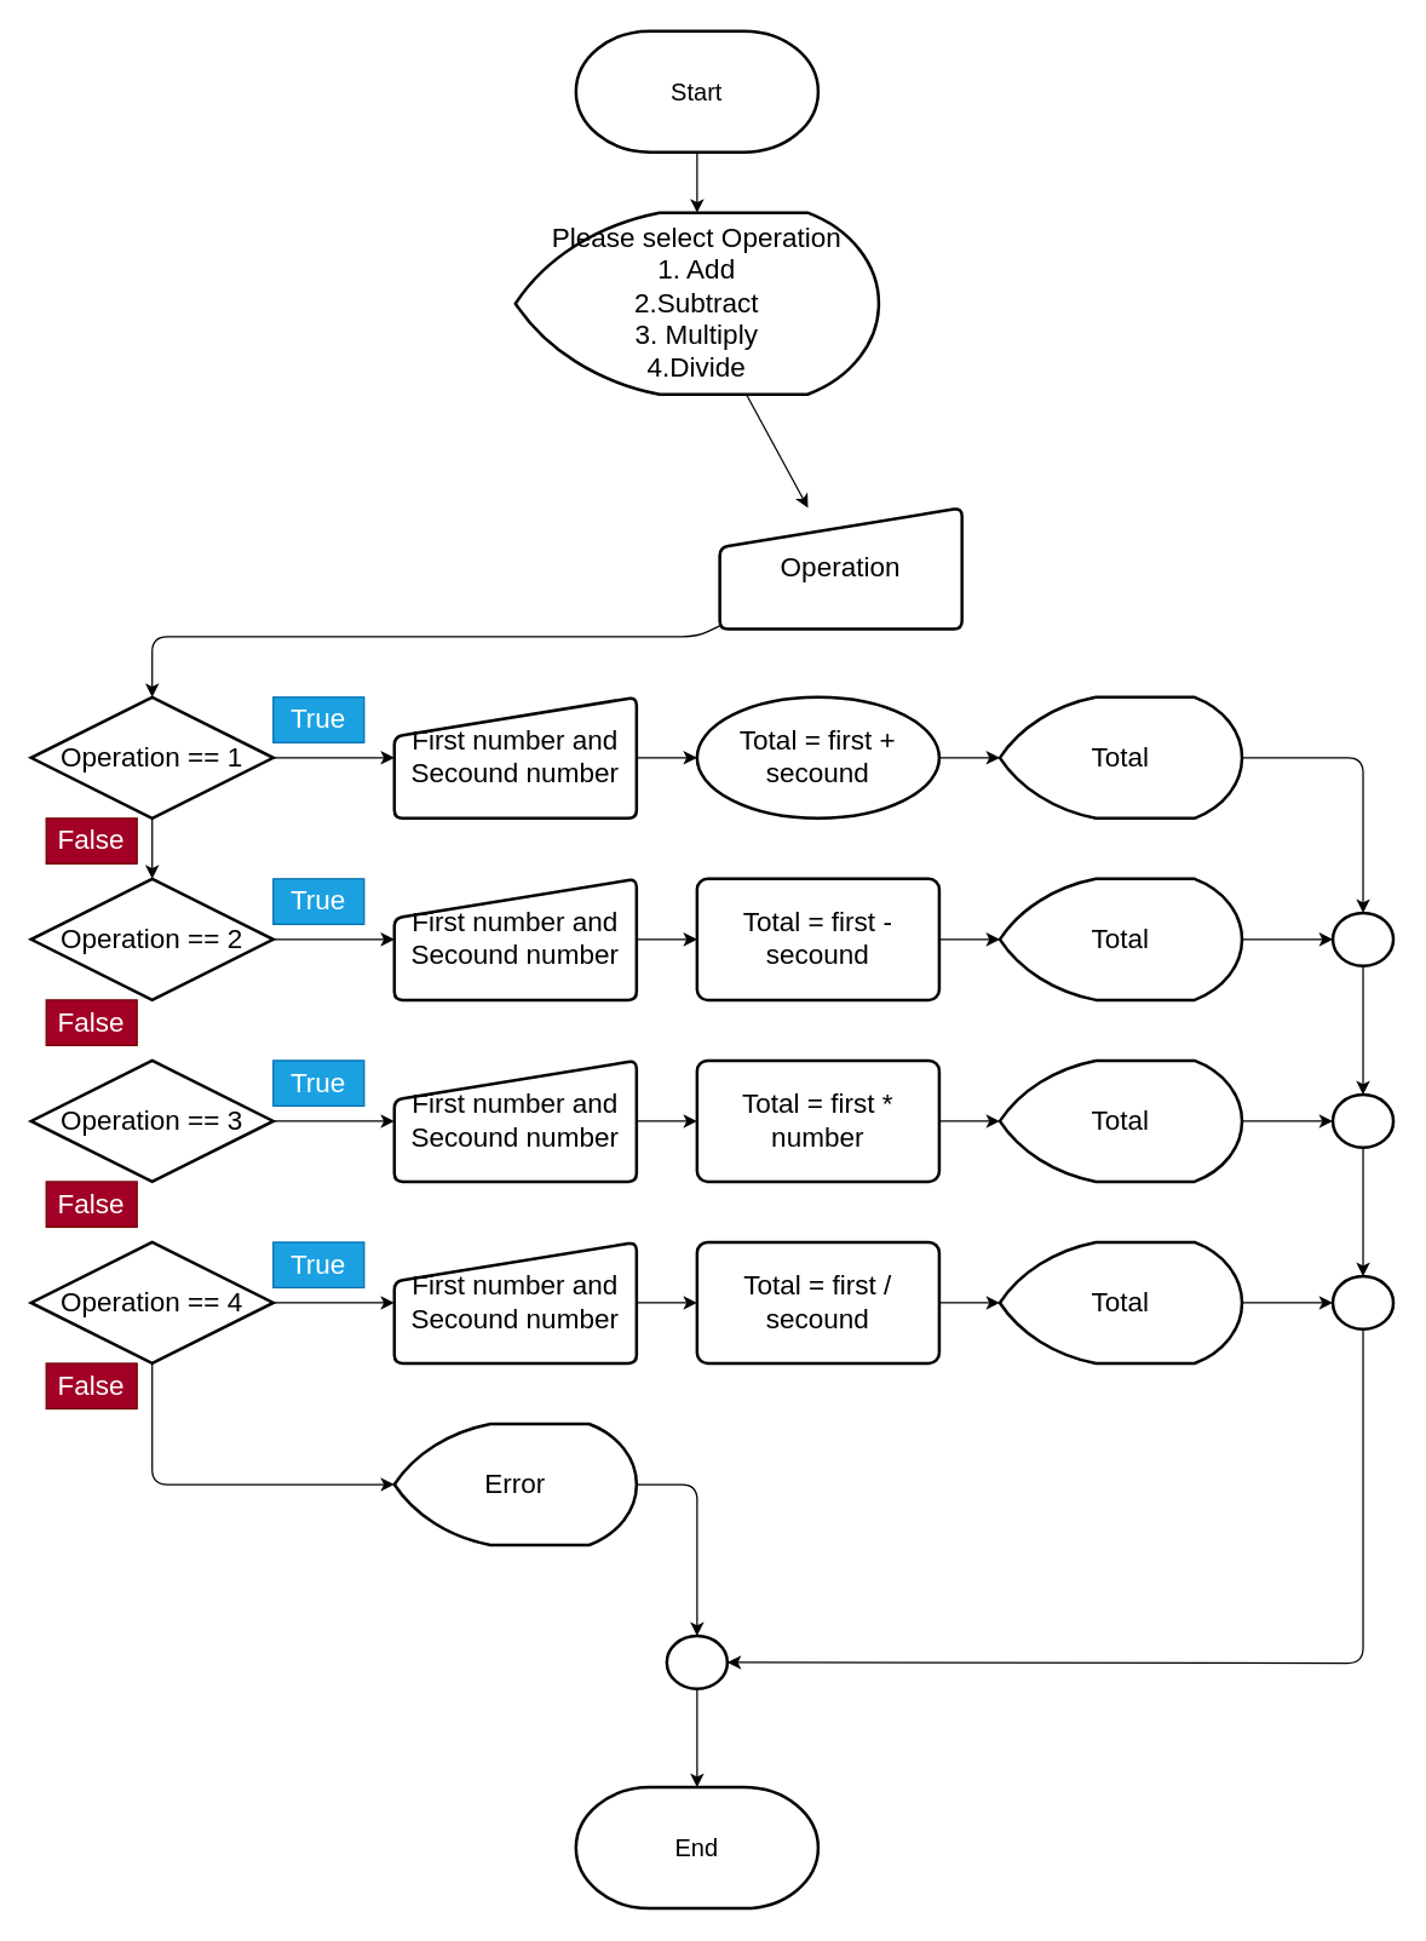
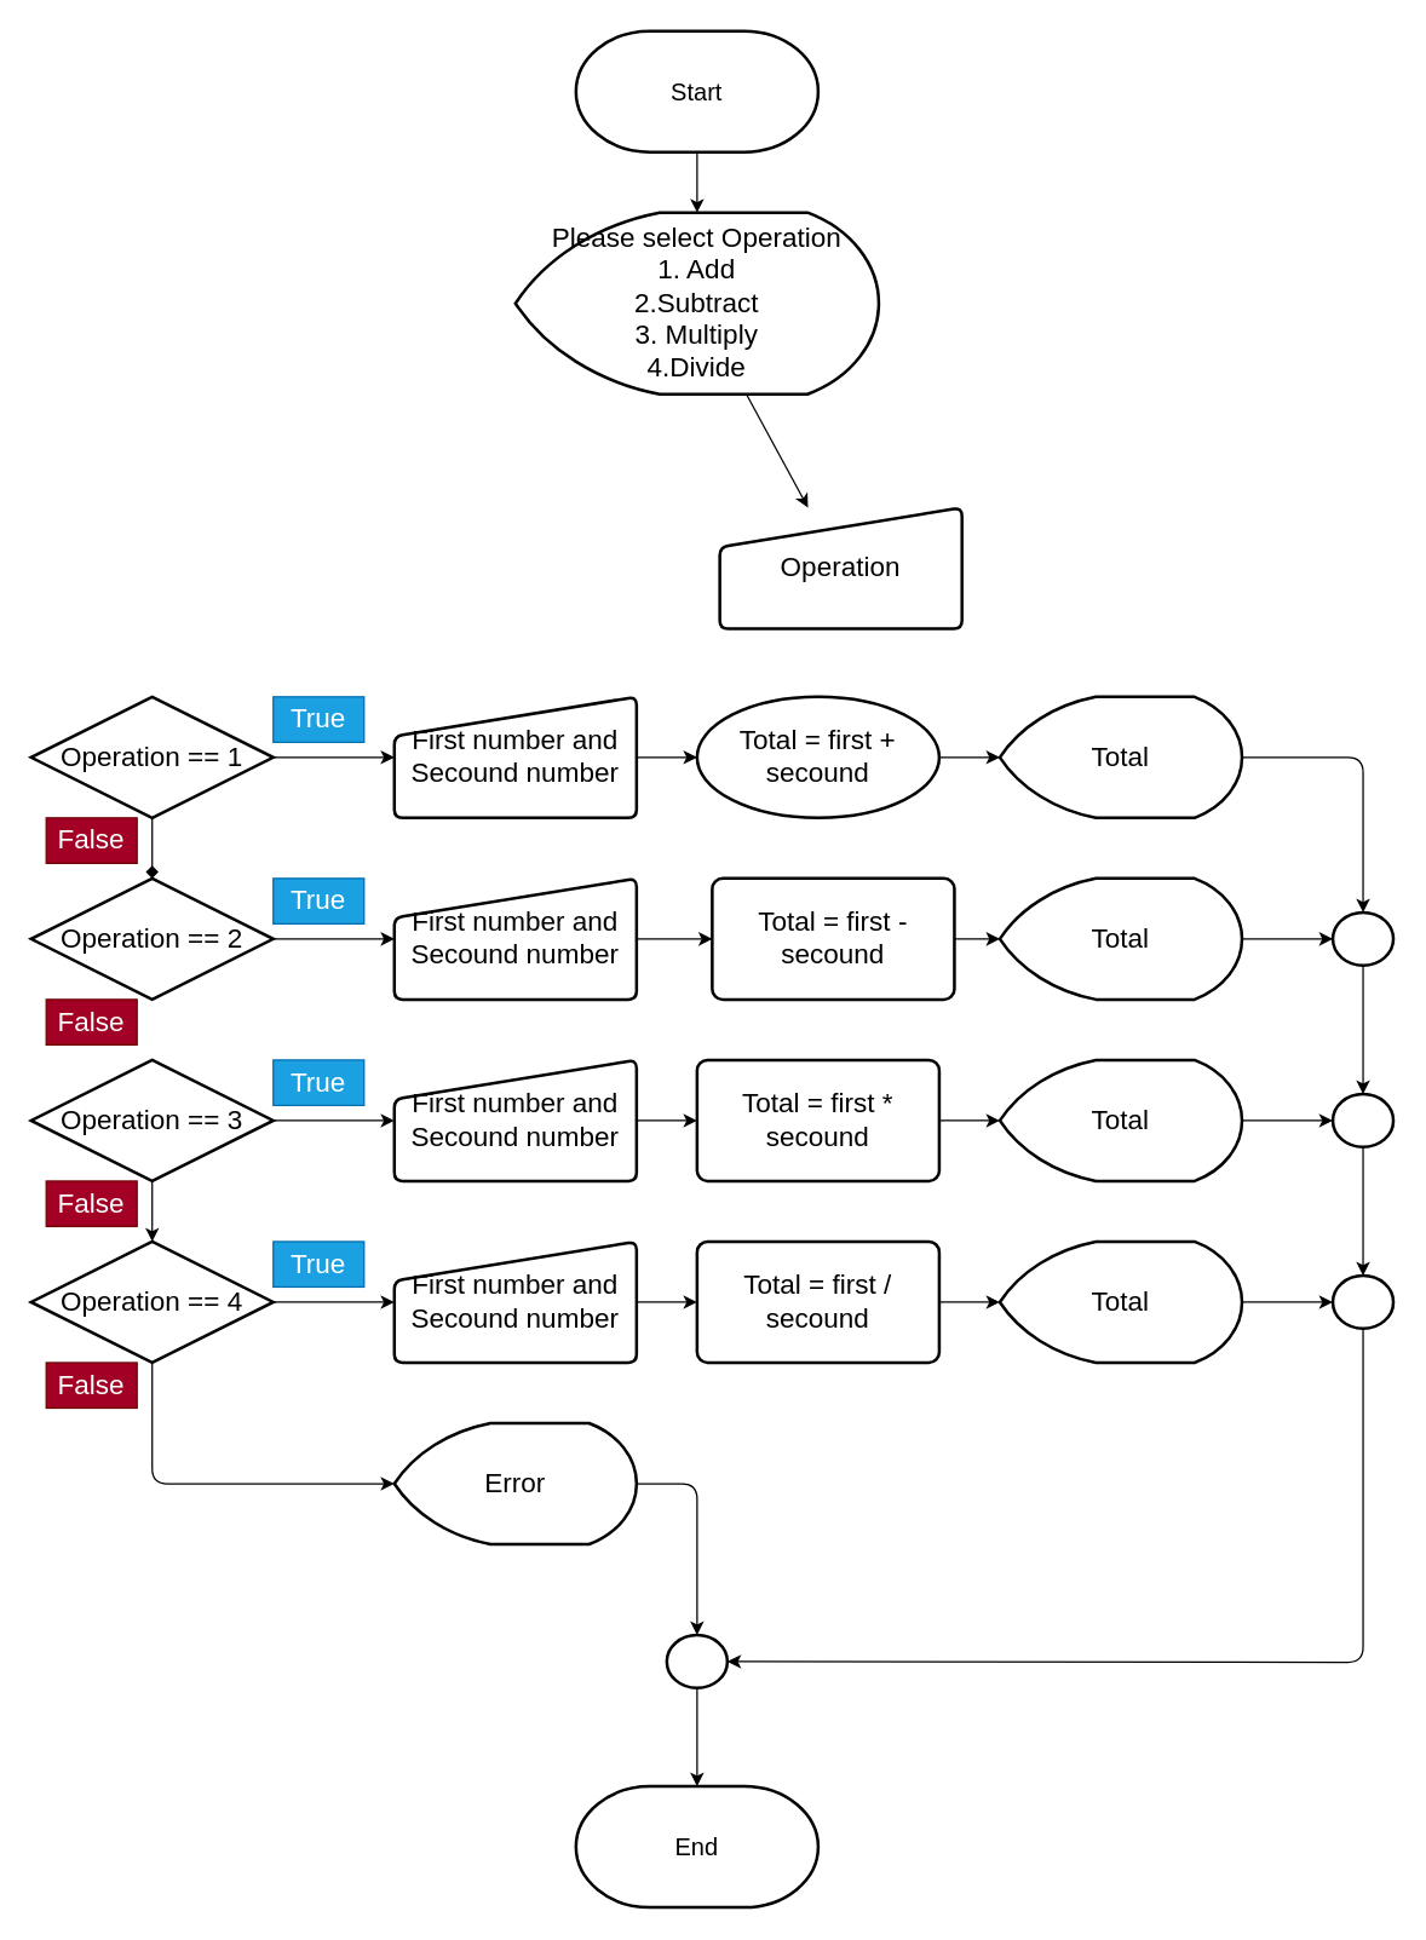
  <mxCell id="0" />
  <mxCell id="1" parent="0" />
  <mxCell id="2" value="" style="edgeStyle=none;html=1;fontSize=18;" edge="1" parent="1" source="3" target="6"><mxGeometry relative="1" as="geometry" /></mxCell>
  <mxCell id="3" value="&lt;font size=&quot;3&quot;&gt;Start&lt;/font&gt;" style="strokeWidth=2;html=1;shape=mxgraph.flowchart.terminator;whiteSpace=wrap;" vertex="1" parent="1"><mxGeometry x="380" y="20" width="160" height="80" as="geometry" /></mxCell>
  <mxCell id="4" value="&lt;font size=&quot;3&quot;&gt;End&lt;/font&gt;" style="strokeWidth=2;html=1;shape=mxgraph.flowchart.terminator;whiteSpace=wrap;" vertex="1" parent="1"><mxGeometry x="380" y="1180" width="160" height="80" as="geometry" /></mxCell>
  <mxCell id="5" value="" style="edgeStyle=none;html=1;fontSize=18;" edge="1" parent="1" source="6" target="8"><mxGeometry relative="1" as="geometry" /></mxCell>
  <mxCell id="6" value="Please select Operation&lt;br&gt;1. Add&lt;br&gt;2.Subtract&lt;br&gt;3. Multiply&lt;br&gt;4.Divide" style="strokeWidth=2;html=1;shape=mxgraph.flowchart.display;whiteSpace=wrap;fontSize=18;" vertex="1" parent="1"><mxGeometry x="340" y="140" width="240" height="120" as="geometry" /></mxCell>
- <mxCell id="7" style="edgeStyle=none;html=1;entryX=0.5;entryY=0;entryDx=0;entryDy=0;entryPerimeter=0;fontSize=18;" edge="1" parent="1" source="8" target="11"><mxGeometry relative="1" as="geometry"><Array as="points"><mxPoint x="460" y="420" /><mxPoint x="100" y="420" /></Array></mxGeometry></mxCell>
  <mxCell id="8" value="Operation" style="html=1;strokeWidth=2;shape=manualInput;whiteSpace=wrap;rounded=1;size=26;arcSize=11;fontSize=18;" vertex="1" parent="1"><mxGeometry x="475" y="335" width="160" height="80" as="geometry" /></mxCell>
  <mxCell id="9" value="" style="edgeStyle=none;html=1;fontSize=18;" edge="1" parent="1" source="11"><mxGeometry relative="1" as="geometry"><mxPoint x="260" y="500" as="targetPoint" /></mxGeometry></mxCell>
- <mxCell id="10" value="" style="edgeStyle=none;html=1;fontSize=18;" edge="1" parent="1" source="11" target="17"><mxGeometry relative="1" as="geometry" /></mxCell>
+ <mxCell id="10" value="" style="edgeStyle=none;html=1;fontSize=18;endArrow=diamond;" edge="1" parent="1" source="11" target="17"><mxGeometry relative="1" as="geometry" /></mxCell>
  <mxCell id="11" value="Operation == 1" style="strokeWidth=2;html=1;shape=mxgraph.flowchart.decision;whiteSpace=wrap;fontSize=18;" vertex="1" parent="1"><mxGeometry y="460" width="160" height="80" as="geometry" x="20" /></mxCell>
  <mxCell id="12" value="" style="edgeStyle=none;html=1;fontSize=18;" edge="1" parent="1" source="13" target="15"><mxGeometry relative="1" as="geometry" /></mxCell>
  <mxCell id="13" value="Total = first + secound" style="ellipse;whiteSpace=wrap;html=1;absoluteArcSize=1;arcSize=14;strokeWidth=2;fontSize=18;" vertex="1" parent="1"><mxGeometry x="460" y="460" width="160" height="80" as="geometry" /></mxCell>
  <mxCell id="14" style="edgeStyle=none;html=1;entryX=0.5;entryY=0;entryDx=0;entryDy=0;entryPerimeter=0;fontSize=18;" edge="1" parent="1" source="15" target="34"><mxGeometry relative="1" as="geometry"><Array as="points"><mxPoint x="900" y="500" /></Array></mxGeometry></mxCell>
  <mxCell id="15" value="Total" style="strokeWidth=2;html=1;shape=mxgraph.flowchart.display;whiteSpace=wrap;fontSize=18;" vertex="1" parent="1"><mxGeometry x="660" y="460" width="160" height="80" as="geometry" /></mxCell>
  <mxCell id="16" value="" style="edgeStyle=none;html=1;fontSize=18;" edge="1" parent="1" source="17"><mxGeometry relative="1" as="geometry"><mxPoint x="260" y="620" as="targetPoint" /></mxGeometry></mxCell>
  <mxCell id="17" value="Operation == 2" style="strokeWidth=2;html=1;shape=mxgraph.flowchart.decision;whiteSpace=wrap;fontSize=18;" vertex="1" parent="1"><mxGeometry y="580" width="160" height="80" as="geometry" x="20" /></mxCell>
  <mxCell id="18" value="" style="edgeStyle=none;html=1;fontSize=18;" edge="1" parent="1" source="19" target="21"><mxGeometry relative="1" as="geometry" /></mxCell>
- <mxCell id="19" value="Total = first - secound" style="rounded=1;whiteSpace=wrap;html=1;absoluteArcSize=1;arcSize=14;strokeWidth=2;fontSize=18;" vertex="1" parent="1"><mxGeometry x="460" y="580" width="160" height="80" as="geometry" /></mxCell>
+ <mxCell id="19" value="Total = first - secound" style="rounded=1;whiteSpace=wrap;html=1;absoluteArcSize=1;arcSize=14;strokeWidth=2;fontSize=18;" vertex="1" parent="1"><mxGeometry x="470" y="580" width="160" height="80" as="geometry" /></mxCell>
  <mxCell id="20" value="" style="edgeStyle=none;html=1;fontSize=18;" edge="1" parent="1" source="21" target="34"><mxGeometry relative="1" as="geometry" /></mxCell>
  <mxCell id="21" value="Total" style="strokeWidth=2;html=1;shape=mxgraph.flowchart.display;whiteSpace=wrap;fontSize=18;" vertex="1" parent="1"><mxGeometry x="660" y="580" width="160" height="80" as="geometry" /></mxCell>
  <mxCell id="22" value="" style="edgeStyle=none;html=1;fontSize=18;" edge="1" parent="1" source="24"><mxGeometry relative="1" as="geometry"><mxPoint x="260" y="740" as="targetPoint" /></mxGeometry></mxCell>
+ <mxCell id="23" value="" style="edgeStyle=none;html=1;fontSize=18;" edge="1" parent="1" source="24" target="47"><mxGeometry relative="1" as="geometry" /></mxCell>
  <mxCell id="24" value="Operation == 3" style="strokeWidth=2;html=1;shape=mxgraph.flowchart.decision;whiteSpace=wrap;fontSize=18;" vertex="1" parent="1"><mxGeometry y="700" width="160" height="80" as="geometry" x="20" /></mxCell>
  <mxCell id="25" value="" style="edgeStyle=none;html=1;fontSize=18;" edge="1" parent="1" source="26" target="30"><mxGeometry relative="1" as="geometry" /></mxCell>
- <mxCell id="26" value="Total = first * number" style="rounded=1;whiteSpace=wrap;html=1;absoluteArcSize=1;arcSize=14;strokeWidth=2;fontSize=18;" vertex="1" parent="1"><mxGeometry x="460" y="700" width="160" height="80" as="geometry" /></mxCell>
+ <mxCell id="26" value="Total = first * secound" style="rounded=1;whiteSpace=wrap;html=1;absoluteArcSize=1;arcSize=14;strokeWidth=2;fontSize=18;" vertex="1" parent="1"><mxGeometry x="460" y="700" width="160" height="80" as="geometry" /></mxCell>
  <mxCell id="27" value="" style="edgeStyle=none;html=1;fontSize=18;" edge="1" parent="1" source="28" target="32"><mxGeometry relative="1" as="geometry" /></mxCell>
  <mxCell id="28" value="Total = first / secound" style="rounded=1;whiteSpace=wrap;html=1;absoluteArcSize=1;arcSize=14;strokeWidth=2;fontSize=18;" vertex="1" parent="1"><mxGeometry x="460" y="820" width="160" height="80" as="geometry" /></mxCell>
  <mxCell id="29" value="" style="edgeStyle=none;html=1;fontSize=18;" edge="1" parent="1" source="30" target="36"><mxGeometry relative="1" as="geometry" /></mxCell>
  <mxCell id="30" value="Total" style="strokeWidth=2;html=1;shape=mxgraph.flowchart.display;whiteSpace=wrap;fontSize=18;" vertex="1" parent="1"><mxGeometry x="660" y="700" width="160" height="80" as="geometry" /></mxCell>
  <mxCell id="31" value="" style="edgeStyle=none;html=1;fontSize=18;" edge="1" parent="1" source="32" target="38"><mxGeometry relative="1" as="geometry" /></mxCell>
  <mxCell id="32" value="Total" style="strokeWidth=2;html=1;shape=mxgraph.flowchart.display;whiteSpace=wrap;fontSize=18;" vertex="1" parent="1"><mxGeometry x="660" y="820" width="160" height="80" as="geometry" /></mxCell>
  <mxCell id="33" value="" style="edgeStyle=none;html=1;fontSize=18;" edge="1" parent="1" source="34" target="36"><mxGeometry relative="1" as="geometry" /></mxCell>
  <mxCell id="34" value="" style="strokeWidth=2;html=1;shape=mxgraph.flowchart.start_2;whiteSpace=wrap;fontSize=18;" vertex="1" parent="1"><mxGeometry x="880" y="602.5" width="40" height="35" as="geometry" /></mxCell>
  <mxCell id="35" value="" style="edgeStyle=none;html=1;fontSize=18;" edge="1" parent="1" source="36" target="38"><mxGeometry relative="1" as="geometry" /></mxCell>
  <mxCell id="36" value="" style="strokeWidth=2;html=1;shape=mxgraph.flowchart.start_2;whiteSpace=wrap;fontSize=18;" vertex="1" parent="1"><mxGeometry x="880" y="722.5" width="40" height="35" as="geometry" /></mxCell>
  <mxCell id="37" style="edgeStyle=none;html=1;entryX=1;entryY=0.5;entryDx=0;entryDy=0;entryPerimeter=0;fontSize=18;" edge="1" parent="1" source="38" target="53"><mxGeometry relative="1" as="geometry"><Array as="points"><mxPoint x="900" y="1098" /></Array></mxGeometry></mxCell>
  <mxCell id="38" value="" style="strokeWidth=2;html=1;shape=mxgraph.flowchart.start_2;whiteSpace=wrap;fontSize=18;" vertex="1" parent="1"><mxGeometry x="880" y="842.5" width="40" height="35" as="geometry" /></mxCell>
  <mxCell id="39" value="True" style="text;html=1;strokeColor=#006EAF;fillColor=#1ba1e2;align=center;verticalAlign=middle;whiteSpace=wrap;rounded=0;fontSize=18;fontColor=#ffffff;" vertex="1" parent="1"><mxGeometry x="180" y="460" width="60" height="30" as="geometry" /></mxCell>
  <mxCell id="40" value="True" style="text;html=1;strokeColor=#006EAF;fillColor=#1ba1e2;align=center;verticalAlign=middle;whiteSpace=wrap;rounded=0;fontSize=18;fontColor=#ffffff;" vertex="1" parent="1"><mxGeometry x="180" y="580" width="60" height="30" as="geometry" /></mxCell>
  <mxCell id="41" value="True" style="text;html=1;strokeColor=#006EAF;fillColor=#1ba1e2;align=center;verticalAlign=middle;whiteSpace=wrap;rounded=0;fontSize=18;fontColor=#ffffff;" vertex="1" parent="1"><mxGeometry x="180" y="700" width="60" height="30" as="geometry" /></mxCell>
  <mxCell id="42" value="False" style="text;html=1;strokeColor=#6F0000;fillColor=#a20025;align=center;verticalAlign=middle;whiteSpace=wrap;rounded=0;fontSize=18;fontColor=#ffffff;" vertex="1" parent="1"><mxGeometry x="30" y="540" width="60" height="30" as="geometry" /></mxCell>
  <mxCell id="43" value="False" style="text;html=1;strokeColor=#6F0000;fillColor=#a20025;align=center;verticalAlign=middle;whiteSpace=wrap;rounded=0;fontSize=18;fontColor=#ffffff;" vertex="1" parent="1"><mxGeometry x="30" y="660" width="60" height="30" as="geometry" /></mxCell>
  <mxCell id="44" value="False" style="text;html=1;strokeColor=#6F0000;fillColor=#a20025;align=center;verticalAlign=middle;whiteSpace=wrap;rounded=0;fontSize=18;fontColor=#ffffff;" vertex="1" parent="1"><mxGeometry x="30" y="780" width="60" height="30" as="geometry" /></mxCell>
  <mxCell id="45" value="" style="edgeStyle=none;html=1;fontSize=18;" edge="1" parent="1" source="47"><mxGeometry relative="1" as="geometry"><mxPoint x="260" y="860" as="targetPoint" /></mxGeometry></mxCell>
  <mxCell id="46" style="edgeStyle=none;html=1;entryX=0;entryY=0.5;entryDx=0;entryDy=0;entryPerimeter=0;fontSize=18;" edge="1" parent="1" source="47"><mxGeometry relative="1" as="geometry"><mxPoint x="260" y="980" as="targetPoint" /><Array as="points"><mxPoint x="100" y="980" /></Array></mxGeometry></mxCell>
  <mxCell id="47" value="Operation == 4" style="strokeWidth=2;html=1;shape=mxgraph.flowchart.decision;whiteSpace=wrap;fontSize=18;" vertex="1" parent="1"><mxGeometry y="820" width="160" height="80" as="geometry" x="20" /></mxCell>
  <mxCell id="48" value="" style="edgeStyle=none;html=1;fontSize=18;" edge="1" parent="1" source="49" target="53"><mxGeometry relative="1" as="geometry"><Array as="points"><mxPoint x="460" y="980" /></Array></mxGeometry></mxCell>
  <mxCell id="49" value="Error" style="strokeWidth=2;html=1;shape=mxgraph.flowchart.display;whiteSpace=wrap;fontSize=18;" vertex="1" parent="1"><mxGeometry x="260" y="940" width="160" height="80" as="geometry" /></mxCell>
  <mxCell id="50" value="False" style="text;html=1;strokeColor=#6F0000;fillColor=#a20025;align=center;verticalAlign=middle;whiteSpace=wrap;rounded=0;fontSize=18;fontColor=#ffffff;" vertex="1" parent="1"><mxGeometry x="30" y="900" width="60" height="30" as="geometry" /></mxCell>
  <mxCell id="51" value="True" style="text;html=1;strokeColor=#006EAF;fillColor=#1ba1e2;align=center;verticalAlign=middle;whiteSpace=wrap;rounded=0;fontSize=18;fontColor=#ffffff;" vertex="1" parent="1"><mxGeometry x="180" y="820" width="60" height="30" as="geometry" /></mxCell>
  <mxCell id="52" value="" style="edgeStyle=none;html=1;fontSize=18;" edge="1" parent="1" source="53" target="4"><mxGeometry relative="1" as="geometry" /></mxCell>
  <mxCell id="53" value="" style="strokeWidth=2;html=1;shape=mxgraph.flowchart.start_2;whiteSpace=wrap;fontSize=18;" vertex="1" parent="1"><mxGeometry x="440" y="1080" width="40" height="35" as="geometry" /></mxCell>
  <mxCell id="54" value="" style="edgeStyle=none;html=1;fontSize=18;" edge="1" parent="1" source="55" target="13"><mxGeometry relative="1" as="geometry" /></mxCell>
  <mxCell id="55" value="First number and Secound number" style="html=1;strokeWidth=2;shape=manualInput;whiteSpace=wrap;rounded=1;size=26;arcSize=11;fontSize=18;" vertex="1" parent="1"><mxGeometry x="260" y="460" width="160" height="80" as="geometry" /></mxCell>
  <mxCell id="56" value="" style="edgeStyle=none;html=1;fontSize=18;" edge="1" parent="1" source="57" target="19"><mxGeometry relative="1" as="geometry" /></mxCell>
  <mxCell id="57" value="First number and Secound number" style="html=1;strokeWidth=2;shape=manualInput;whiteSpace=wrap;rounded=1;size=26;arcSize=11;fontSize=18;" vertex="1" parent="1"><mxGeometry x="260" y="580" width="160" height="80" as="geometry" /></mxCell>
  <mxCell id="58" value="" style="edgeStyle=none;html=1;fontSize=18;" edge="1" parent="1" source="59" target="26"><mxGeometry relative="1" as="geometry" /></mxCell>
  <mxCell id="59" value="First number and Secound number" style="html=1;strokeWidth=2;shape=manualInput;whiteSpace=wrap;rounded=1;size=26;arcSize=11;fontSize=18;" vertex="1" parent="1"><mxGeometry x="260" y="700" width="160" height="80" as="geometry" /></mxCell>
  <mxCell id="60" value="" style="edgeStyle=none;html=1;fontSize=18;" edge="1" parent="1" source="61" target="28"><mxGeometry relative="1" as="geometry" /></mxCell>
  <mxCell id="61" value="First number and Secound number" style="html=1;strokeWidth=2;shape=manualInput;whiteSpace=wrap;rounded=1;size=26;arcSize=11;fontSize=18;" vertex="1" parent="1"><mxGeometry x="260" y="820" width="160" height="80" as="geometry" /></mxCell>
